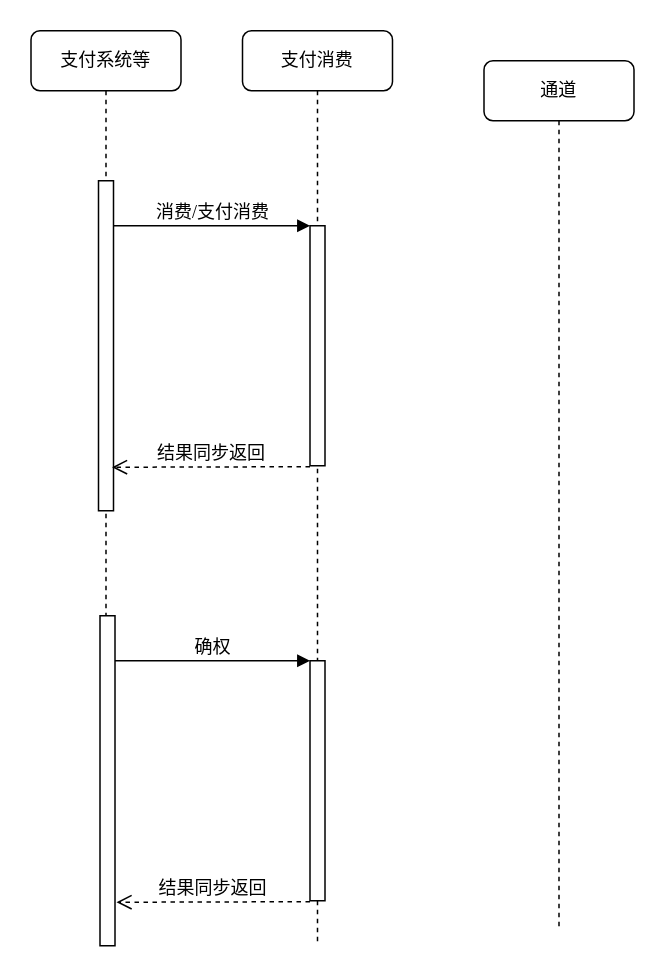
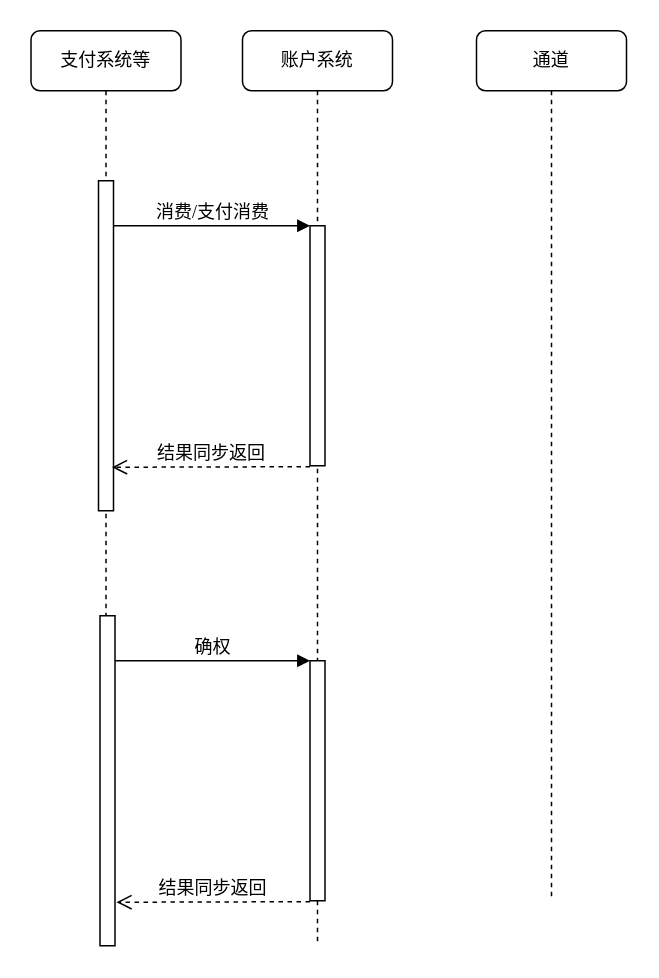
  <mxCell id="0" />
  <mxCell id="1" parent="0" />
  <mxCell id="2" value="支付系统等" style="shape=umlLifeline;perimeter=lifelinePerimeter;whiteSpace=wrap;html=1;container=1;collapsible=0;recursiveResize=0;outlineConnect=0;rounded=1;shadow=0;comic=0;labelBackgroundColor=none;strokeColor=#000000;strokeWidth=1;fillColor=#FFFFFF;fontFamily=Verdana;fontSize=12;fontColor=#000000;align=center;" parent="1" vertex="1"><mxGeometry x="20" y="20" width="100" height="580" as="geometry" /></mxCell>
  <mxCell id="3" value="" style="html=1;points=[];perimeter=orthogonalPerimeter;rounded=0;shadow=0;comic=0;labelBackgroundColor=none;strokeColor=#000000;strokeWidth=1;fillColor=#FFFFFF;fontFamily=Verdana;fontSize=12;fontColor=#000000;align=center;" parent="2" vertex="1"><mxGeometry x="45" y="100" width="10" height="220" as="geometry" /></mxCell>
- <mxCell id="4" value="支付消费" style="shape=umlLifeline;perimeter=lifelinePerimeter;whiteSpace=wrap;html=1;container=1;collapsible=0;recursiveResize=0;outlineConnect=0;rounded=1;shadow=0;comic=0;labelBackgroundColor=none;strokeColor=#000000;strokeWidth=1;fillColor=#FFFFFF;fontFamily=Verdana;fontSize=12;fontColor=#000000;align=center;" parent="1" vertex="1"><mxGeometry x="161" y="20" width="100" height="610" as="geometry" /></mxCell>
+ <mxCell id="4" value="账户系统" style="shape=umlLifeline;perimeter=lifelinePerimeter;whiteSpace=wrap;html=1;container=1;collapsible=0;recursiveResize=0;outlineConnect=0;rounded=1;shadow=0;comic=0;labelBackgroundColor=none;strokeColor=#000000;strokeWidth=1;fillColor=#FFFFFF;fontFamily=Verdana;fontSize=12;fontColor=#000000;align=center;" parent="1" vertex="1"><mxGeometry x="161" y="20" width="100" height="610" as="geometry" /></mxCell>
  <mxCell id="5" value="" style="html=1;points=[];perimeter=orthogonalPerimeter;rounded=0;shadow=0;comic=0;labelBackgroundColor=none;strokeColor=#000000;strokeWidth=1;fillColor=#FFFFFF;fontFamily=Verdana;fontSize=12;fontColor=#000000;align=center;" parent="4" vertex="1"><mxGeometry x="45" y="130" width="10" height="160" as="geometry" /></mxCell>
  <mxCell id="6" value="" style="html=1;points=[];perimeter=orthogonalPerimeter;rounded=0;shadow=0;comic=0;labelBackgroundColor=none;strokeColor=#000000;strokeWidth=1;fillColor=#FFFFFF;fontFamily=Verdana;fontSize=12;fontColor=#000000;align=center;" parent="4" vertex="1"><mxGeometry x="45" y="420" width="10" height="160" as="geometry" /></mxCell>
  <mxCell id="7" value="结果同步返回" style="html=1;verticalAlign=bottom;endArrow=open;dashed=1;endSize=8;exitX=0;exitY=1.004;labelBackgroundColor=none;fontFamily=Verdana;fontSize=12;exitDx=0;exitDy=0;exitPerimeter=0;" parent="4" source="6" edge="1"><mxGeometry relative="1" as="geometry"><mxPoint x="-84" y="581" as="targetPoint" /></mxGeometry></mxCell>
  <mxCell id="8" value="确权&lt;br&gt;" style="html=1;verticalAlign=bottom;endArrow=block;entryX=0;entryY=0;labelBackgroundColor=none;fontFamily=Verdana;fontSize=12;edgeStyle=elbowEdgeStyle;elbow=vertical;" parent="4" source="9" target="6" edge="1"><mxGeometry relative="1" as="geometry"><mxPoint x="-20" y="400" as="sourcePoint" /></mxGeometry></mxCell>
  <mxCell id="9" value="" style="html=1;points=[];perimeter=orthogonalPerimeter;rounded=0;shadow=0;comic=0;labelBackgroundColor=none;strokeColor=#000000;strokeWidth=1;fillColor=#FFFFFF;fontFamily=Verdana;fontSize=12;fontColor=#000000;align=center;" parent="4" vertex="1"><mxGeometry x="-95" y="390" width="10" height="220" as="geometry" /></mxCell>
- <mxCell id="10" value="通道" style="shape=umlLifeline;perimeter=lifelinePerimeter;whiteSpace=wrap;html=1;container=1;collapsible=0;recursiveResize=0;outlineConnect=0;rounded=1;shadow=0;comic=0;labelBackgroundColor=none;strokeColor=#000000;strokeWidth=1;fillColor=#FFFFFF;fontFamily=Verdana;fontSize=12;fontColor=#000000;align=center;" parent="1" vertex="1"><mxGeometry x="322" y="40" width="100" height="580" as="geometry" /></mxCell>
+ <mxCell id="10" value="通道" style="shape=umlLifeline;perimeter=lifelinePerimeter;whiteSpace=wrap;html=1;container=1;collapsible=0;recursiveResize=0;outlineConnect=0;rounded=1;shadow=0;comic=0;labelBackgroundColor=none;strokeColor=#000000;strokeWidth=1;fillColor=#FFFFFF;fontFamily=Verdana;fontSize=12;fontColor=#000000;align=center;" parent="1" vertex="1"><mxGeometry x="317" y="20" width="100" height="580" as="geometry" /></mxCell>
  <mxCell id="11" value="结果同步返回" style="html=1;verticalAlign=bottom;endArrow=open;dashed=1;endSize=8;exitX=0;exitY=1.004;labelBackgroundColor=none;fontFamily=Verdana;fontSize=12;exitDx=0;exitDy=0;exitPerimeter=0;" parent="1" source="5" edge="1"><mxGeometry relative="1" as="geometry"><mxPoint x="74" y="311" as="targetPoint" /></mxGeometry></mxCell>
  <mxCell id="12" value="消费/支付消费" style="html=1;verticalAlign=bottom;endArrow=block;entryX=0;entryY=0;labelBackgroundColor=none;fontFamily=Verdana;fontSize=12;edgeStyle=elbowEdgeStyle;elbow=vertical;" parent="1" source="3" target="5" edge="1"><mxGeometry relative="1" as="geometry"><mxPoint x="141" y="130" as="sourcePoint" /></mxGeometry></mxCell>
